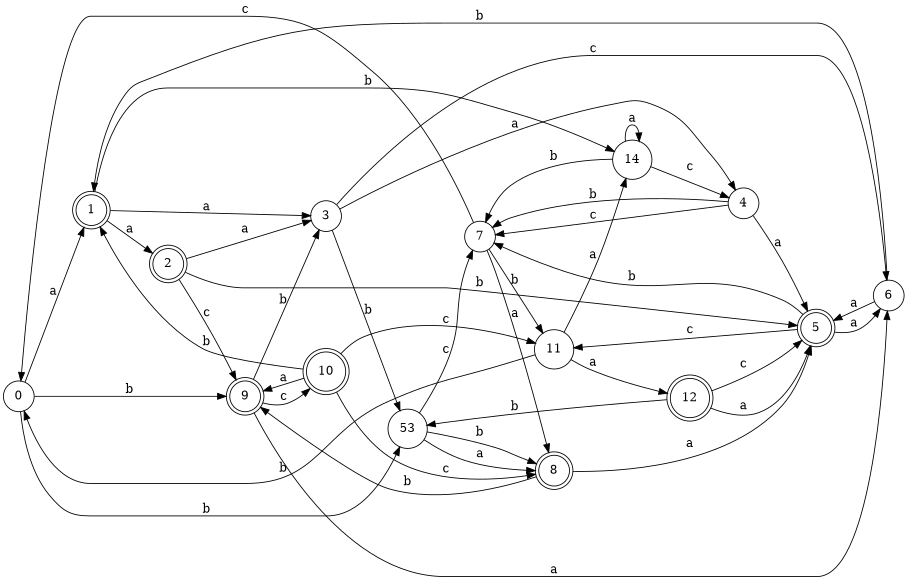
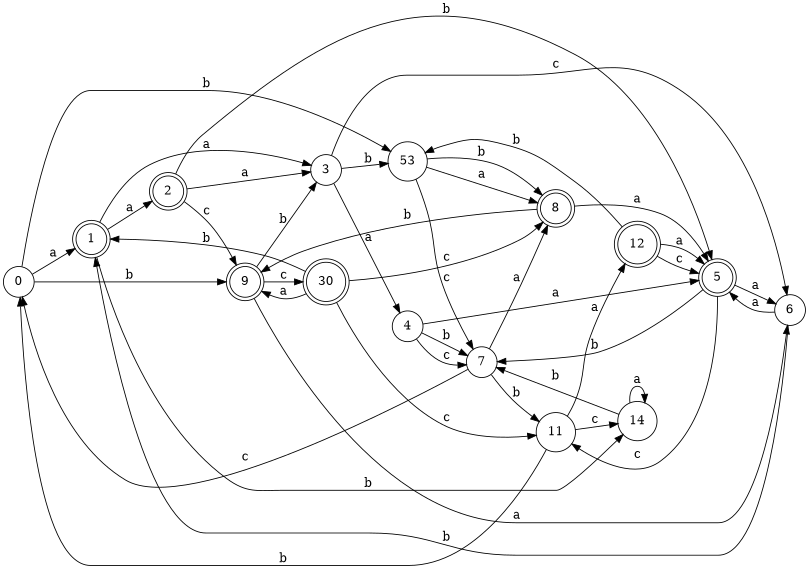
  digraph {
    rankdir=LR
    node [color=black fillcolor=white shape=circle style=filled]
    n1 [label=0]
    n2 [label=1 shape=doublecircle style="rounded,filled"]
    n3 [label=9 shape=doublecircle style="rounded,filled"]
    n4 [label=53]
    n5 [label=2 shape=doublecircle style="rounded,filled"]
    n6 [label=3]
    n7 [label=14]
    n8 [label=6]
-   n9 [label=10 shape=doublecircle style="rounded,filled"]
+   n9 [label=30 shape=doublecircle style="rounded,filled"]
    n10 [label=7]
    n11 [label=8 shape=doublecircle style="rounded,filled"]
    n12 [label=5 shape=doublecircle style="rounded,filled"]
    n13 [label=4]
    n14 [label=11]
    n15 [label=12 shape=doublecircle style="rounded,filled"]
    n1 -> n2 [label=a]
    n1 -> n3 [label=b]
    n1 -> n4 [label=b]
    n2 -> n5 [label=a]
    n2 -> n6 [label=a]
    n2 -> n7 [label=b]
    n3 -> n6 [label=b]
    n3 -> n8 [label=a]
    n3 -> n9 [label=c]
    n4 -> n10 [label=c]
    n4 -> n11 [label=a]
    n4 -> n11 [label=b]
    n5 -> n3 [label=c]
    n5 -> n6 [label=a]
    n5 -> n12 [label=b]
    n6 -> n4 [label=b]
    n6 -> n8 [label=c]
    n6 -> n13 [label=a]
    n7 -> n7 [label=a]
    n7 -> n10 [label=b]
-   n7 -> n13 [label=c]
    n8 -> n2 [label=b]
    n8 -> n12 [label=a]
    n9 -> n2 [label=b]
    n9 -> n3 [label=a]
    n9 -> n11 [label=c]
    n9 -> n14 [label=c]
    n10 -> n1 [label=c]
    n10 -> n11 [label=a]
    n10 -> n14 [label=b]
    n11 -> n3 [label=b]
    n11 -> n12 [label=a]
    n12 -> n8 [label=a]
    n12 -> n10 [label=b]
    n12 -> n14 [label=c]
    n13 -> n10 [label=b]
    n13 -> n10 [label=c]
    n13 -> n12 [label=a]
    n14 -> n1 [label=b]
-   n14 -> n7 [label=a]
+   n14 -> n7 [label=c]
    n14 -> n15 [label=a]
    n15 -> n4 [label=b]
    n15 -> n12 [label=a]
    n15 -> n12 [label=c]
  }
